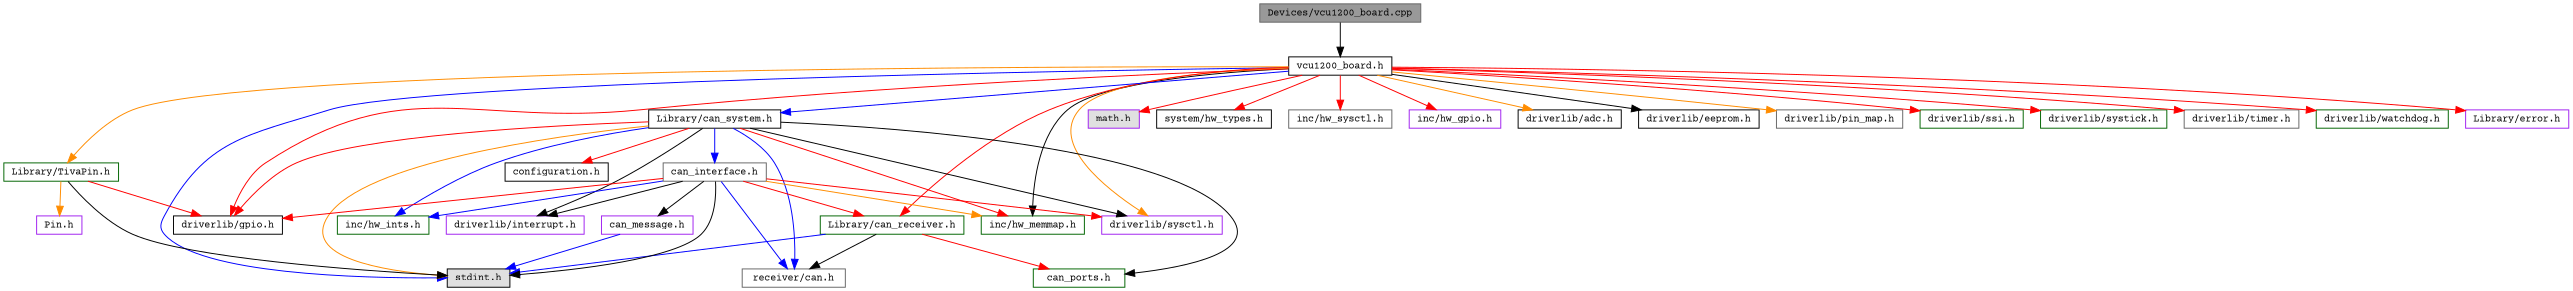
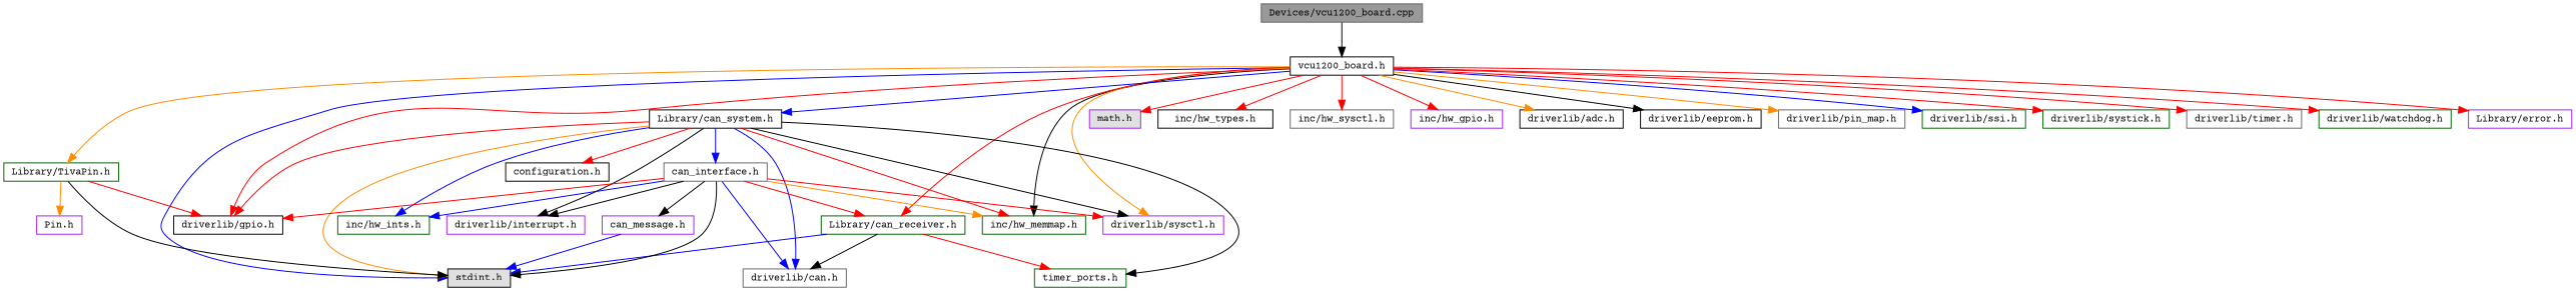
  digraph {
    fontname="Courier Prime"
    node [color=black fillcolor=white fontname="Courier Prime" fontsize=10 shape=box style=filled]
    edge [color=red fontname="Courier Prime" fontsize=10 labelfontname=Helvetica labelfontsize=10 style=solid]
    n1 [color=gray40 fillcolor=grey60 fontcolor=black height=0.2 label="Devices/vcu1200_board.cpp" width=0.4]
    n2 [height=0.2 label="vcu1200_board.h" width=0.4]
    n3 [fillcolor="#E0E0E0" height=0.2 label="stdint.h" width=0.4]
    n4 [color=purple fillcolor="#E0E0E0" height=0.2 label="math.h" width=0.4]
-   n5 [height=0.2 label="system/hw_types.h" width=0.4]
+   n5 [height=0.2 label="inc/hw_types.h" width=0.4]
    n6 [color=gray40 height=0.2 label="inc/hw_sysctl.h" width=0.4]
    n7 [color=darkgreen height=0.2 label="inc/hw_memmap.h" width=0.4]
    n8 [color=purple height=0.2 label="inc/hw_gpio.h" width=0.4]
    n9 [height=0.2 label="driverlib/adc.h" width=0.4]
    n10 [height=0.2 label="driverlib/eeprom.h" width=0.4]
    n11 [height=0.2 label="driverlib/gpio.h" width=0.4]
    n12 [color=gray40 height=0.2 label="driverlib/pin_map.h" width=0.4]
    n13 [color=darkgreen height=0.2 label="driverlib/ssi.h" width=0.4]
    n14 [color=purple height=0.2 label="driverlib/sysctl.h" width=0.4]
    n15 [color=darkgreen height=0.2 label="driverlib/systick.h" width=0.4]
    n16 [color=gray40 height=0.2 label="driverlib/timer.h" width=0.4]
    n17 [color=darkgreen height=0.2 label="driverlib/watchdog.h" width=0.4]
    n18 [color=darkgreen height=0.2 label="Library/can_receiver.h" width=0.4]
    n19 [height=0.2 label="Library/can_system.h" width=0.4]
    n20 [color=purple height=0.2 label="Library/error.h" width=0.4]
    n21 [color=darkgreen height=0.2 label="Library/TivaPin.h" width=0.4]
-   n22 [color=gray40 height=0.2 label="receiver/can.h" width=0.4]
-   n23 [color=darkgreen height=0.2 label="can_ports.h" width=0.4]
+   n22 [color=gray40 height=0.2 label="driverlib/can.h" width=0.4]
+   n23 [color=darkgreen height=0.2 label="timer_ports.h" width=0.4]
    n24 [color=darkgreen height=0.2 label="inc/hw_ints.h" width=0.4]
    n25 [color=purple height=0.2 label="driverlib/interrupt.h" width=0.4]
    n26 [color=gray40 height=0.2 label="can_interface.h" width=0.4]
    n27 [height=0.2 label="configuration.h" width=0.4]
    n28 [color=purple height=0.2 label="Pin.h" width=0.4]
    n29 [color=purple height=0.2 label="can_message.h" width=0.4]
    n1 -> n2 [color=black]
    n2 -> n3 [color=blue]
    n2 -> n4
    n2 -> n5
    n2 -> n6
    n2 -> n7 [color=black]
    n2 -> n8
    n2 -> n9 [color=darkorange]
    n2 -> n10 [color=black]
    n2 -> n11
    n2 -> n12 [color=darkorange]
-   n2 -> n13
+   n2 -> n13 [color=blue]
    n2 -> n14 [color=darkorange]
    n2 -> n15
    n2 -> n16
    n2 -> n17
    n2 -> n18
    n2 -> n19 [color=blue]
    n2 -> n20
    n2 -> n21 [color=darkorange]
    n18 -> n3 [color=blue]
    n18 -> n22 [color=black]
    n18 -> n23
    n19 -> n3 [color=darkorange]
    n19 -> n7
    n19 -> n11
    n19 -> n14 [color=black]
    n19 -> n22 [color=blue]
    n19 -> n23 [color=black]
    n19 -> n24 [color=blue]
    n19 -> n25 [color=black]
    n19 -> n26 [color=blue]
    n19 -> n27
    n21 -> n3 [color=black]
    n21 -> n11
    n21 -> n28 [color=darkorange]
    n26 -> n3 [color=black]
    n26 -> n7 [color=darkorange]
    n26 -> n11
    n26 -> n14
    n26 -> n18
    n26 -> n22 [color=blue]
    n26 -> n24 [color=blue]
    n26 -> n25 [color=black]
    n26 -> n29 [color=black]
    n29 -> n3 [color=blue]
  }
